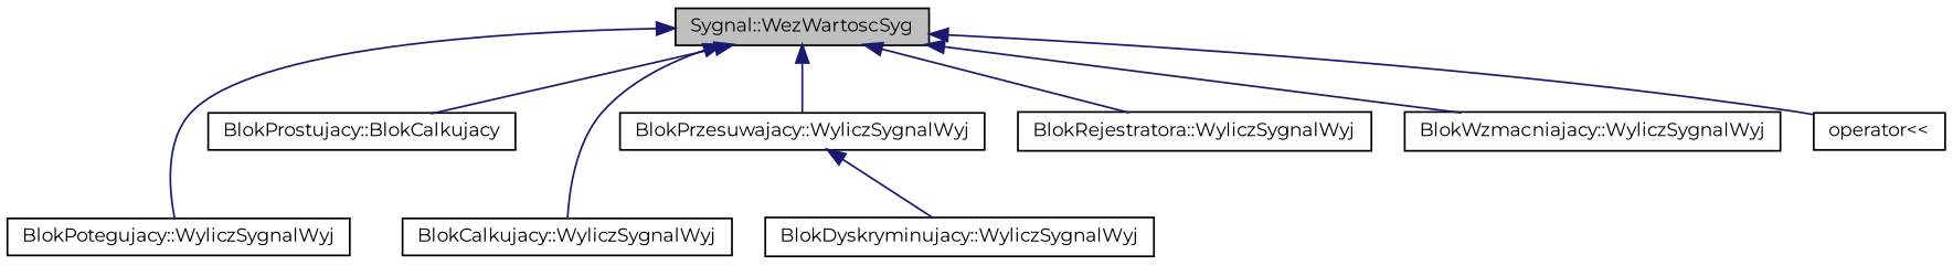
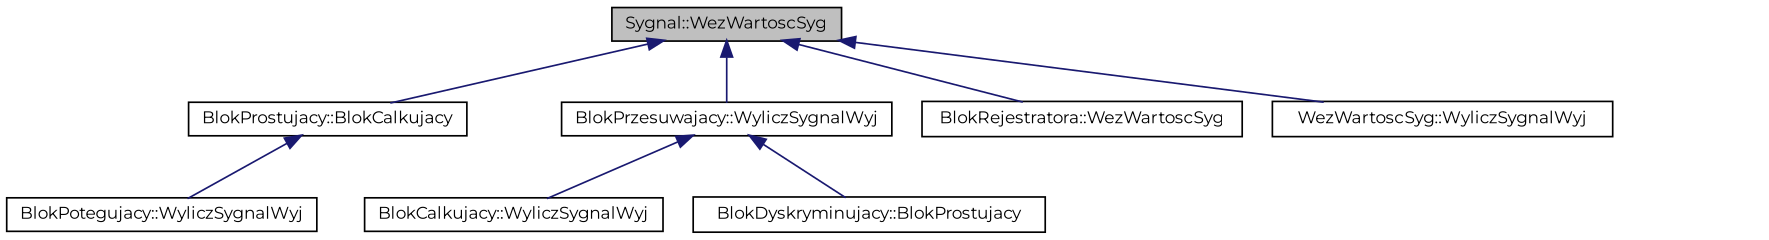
  digraph {
    fontname=Montserrat
    rankdir=TB
    node [color=black fillcolor=white fontname=Montserrat fontsize=10 shape=record style=filled]
    edge [color=midnightblue dir=back fontname=Montserrat fontsize=10 labelfontname=Helvetica labelfontsize=10 style=solid]
    n1 [fillcolor=grey75 fontcolor=black height=0.2 label="Sygnal::WezWartoscSyg" width=0.4]
    n2 [height=0.2 label="BlokCalkujacy::WyliczSygnalWyj" width=0.4]
    n3 [height=0.2 label="BlokPotegujacy::WyliczSygnalWyj" width=0.4]
    n4 [height=0.2 label="BlokProstujacy::BlokCalkujacy" width=0.4]
    n5 [height=0.2 label="BlokPrzesuwajacy::WyliczSygnalWyj" width=0.4]
-   n6 [height=0.2 label="BlokRejestratora::WyliczSygnalWyj" width=0.4]
-   n7 [height=0.2 label="BlokWzmacniajacy::WyliczSygnalWyj" width=0.4]
-   n8 [height=0.2 label="operator\<\<" width=0.4]
-   n9 [height=0.2 label="BlokDyskryminujacy::WyliczSygnalWyj" width=0.4]
-   n1 -> n2
-   n1 -> n3
+   n6 [height=0.2 label="BlokRejestratora::WezWartoscSyg" width=0.4]
+   n7 [height=0.2 label="WezWartoscSyg::WyliczSygnalWyj" width=0.4]
+   n9 [height=0.2 label="BlokDyskryminujacy::BlokProstujacy" width=0.4]
+   n5 -> n2
+   n4 -> n3
    n1 -> n4
    n1 -> n5
    n1 -> n6
    n1 -> n7
-   n1 -> n8
    n5 -> n9
  }
